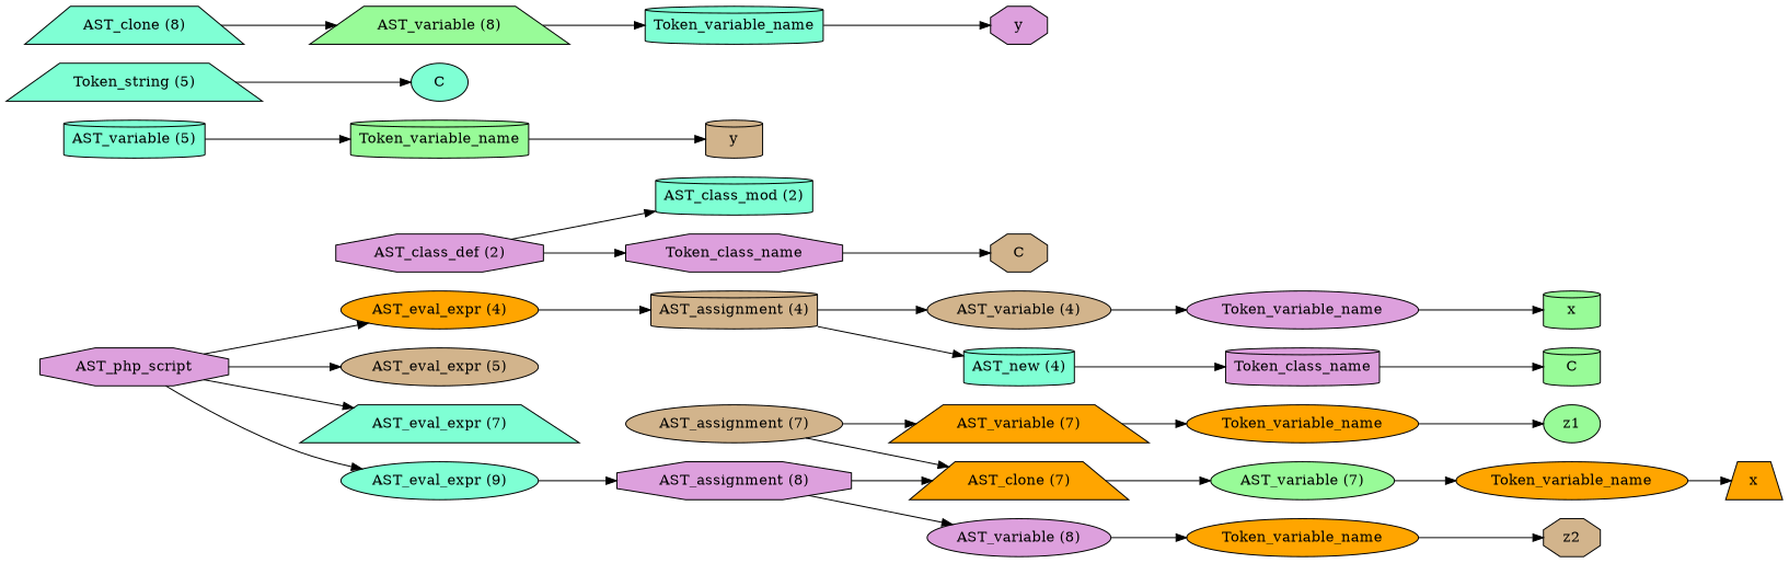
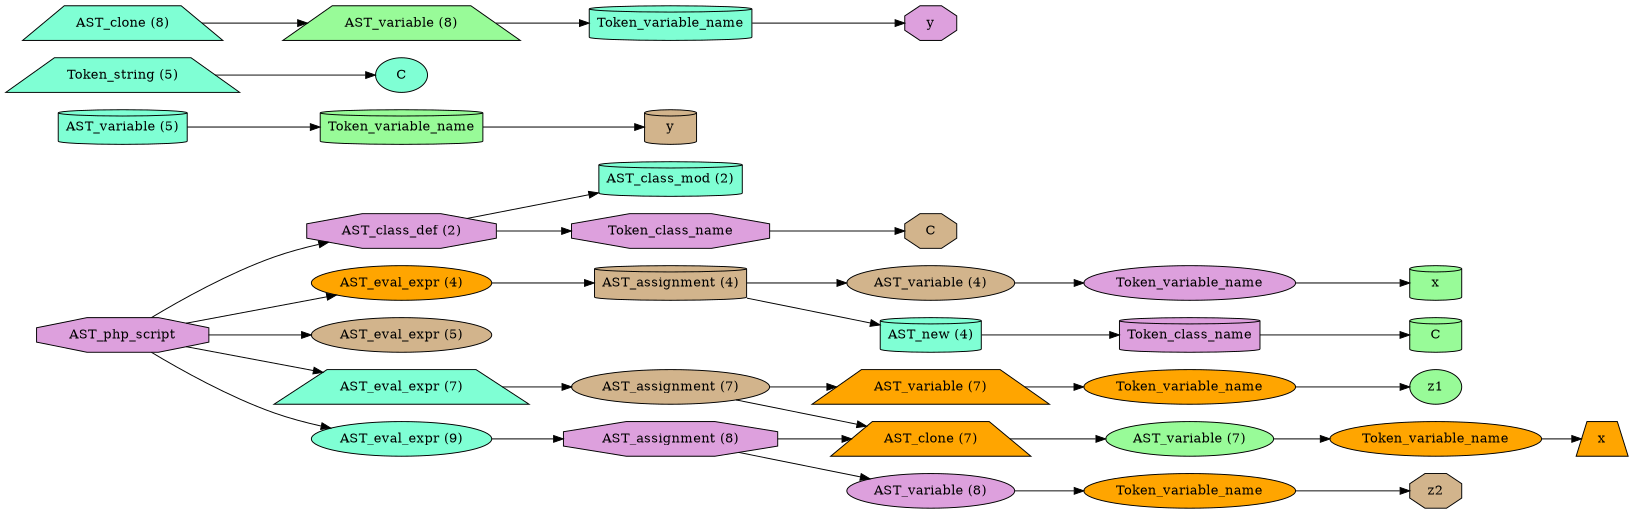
  digraph {
    rankdir=LR
    node [fillcolor=aquamarine shape=ellipse style=filled]
    n1 [fillcolor=plum label=AST_php_script shape=octagon]
    n2 [fillcolor=plum label="AST_class_def (2)" shape=octagon]
    n3 [fillcolor=orange label="AST_eval_expr (4)"]
    n4 [fillcolor=tan label="AST_eval_expr (5)"]
    n5 [label="AST_eval_expr (7)" shape=trapezium]
    n6 [label="AST_eval_expr (9)"]
    n7 [label="AST_class_mod (2)" shape=cylinder]
    n8 [fillcolor=plum label=Token_class_name shape=octagon]
    n9 [fillcolor=tan label="AST_assignment (4)" shape=cylinder]
    n10 [fillcolor=tan label="AST_assignment (7)"]
    n11 [fillcolor=plum label="AST_assignment (8)" shape=octagon]
    n12 [fillcolor=tan label=C shape=octagon]
    n13 [fillcolor=tan label="AST_variable (4)"]
    n14 [label="AST_new (4)" shape=cylinder]
    n15 [fillcolor=plum label=Token_variable_name]
    n16 [fillcolor=plum label=Token_class_name shape=cylinder]
    n17 [fillcolor=palegreen label=x shape=cylinder]
    n18 [fillcolor=palegreen label=C shape=cylinder]
    n19 [label="AST_variable (5)" shape=cylinder]
    n20 [fillcolor=palegreen label=Token_variable_name shape=cylinder]
    n21 [label="Token_string (5)" shape=trapezium]
    n22 [label=C]
    n23 [fillcolor=tan label=y shape=cylinder]
    n24 [fillcolor=orange label="AST_variable (7)" shape=trapezium]
    n25 [fillcolor=orange label="AST_clone (7)" shape=trapezium]
    n26 [fillcolor=orange label=Token_variable_name]
    n27 [fillcolor=palegreen label="AST_variable (7)"]
    n28 [fillcolor=palegreen label=z1]
    n29 [fillcolor=orange label=Token_variable_name]
    n30 [fillcolor=orange label=x shape=trapezium]
    n31 [fillcolor=plum label="AST_variable (8)"]
    n32 [fillcolor=orange label=Token_variable_name]
    n33 [label="AST_clone (8)" shape=trapezium]
    n34 [fillcolor=palegreen label="AST_variable (8)" shape=trapezium]
    n35 [fillcolor=tan label=z2 shape=octagon]
    n36 [label=Token_variable_name shape=cylinder]
    n37 [fillcolor=plum label=y shape=octagon]
+   n1 -> n2
    n1 -> n3
    n1 -> n4
    n1 -> n5
    n1 -> n6
    n2 -> n7
    n2 -> n8
    n3 -> n9
+   n5 -> n10
    n6 -> n11
    n8 -> n12
    n9 -> n13
    n9 -> n14
    n10 -> n24
    n10 -> n25
    n11 -> n25
    n11 -> n31
    n13 -> n15
    n14 -> n16
    n15 -> n17
    n16 -> n18
    n19 -> n20
    n20 -> n23
    n21 -> n22
    n24 -> n26
    n25 -> n27
    n26 -> n28
    n27 -> n29
    n29 -> n30
    n31 -> n32
    n32 -> n35
    n33 -> n34
    n34 -> n36
    n36 -> n37
  }
